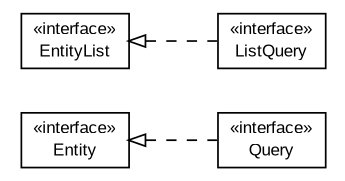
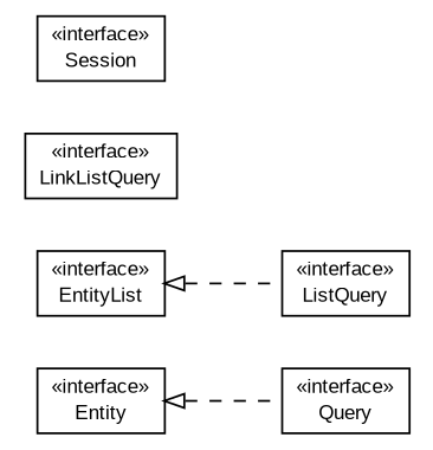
  digraph {
    nodesep=0.25
    rankdir=LR
    ranksep=0.5
    node [fontcolor=black fontname=arial fontsize=10.0 shape=plaintext]
    edge [arrowtail=empty dir=back fontname=arial fontsize=10 headport=p labelfontname=arial labelfontsize=10 style=dashed tailport=p]
    n1 [label=<<table title="io.nextweb.Entity" border="0" cellborder="1" cellspacing="0" cellpadding="2" port="p" href="./Entity.html"> 		<tr><td><table border="0" cellspacing="0" cellpadding="1"> <tr><td align="center" balign="center"> &#171;interface&#187; </td></tr> <tr><td align="center" balign="center"> Entity </td></tr> 		</table></td></tr> 		</table>>]
    n2 [label=<<table title="io.nextweb.Query" border="0" cellborder="1" cellspacing="0" cellpadding="2" port="p" href="./Query.html"> 		<tr><td><table border="0" cellspacing="0" cellpadding="1"> <tr><td align="center" balign="center"> &#171;interface&#187; </td></tr> <tr><td align="center" balign="center"> Query </td></tr> 		</table></td></tr> 		</table>>]
    n3 [label=<<table title="io.nextweb.EntityList" border="0" cellborder="1" cellspacing="0" cellpadding="2" port="p" href="./EntityList.html"> 		<tr><td><table border="0" cellspacing="0" cellpadding="1"> <tr><td align="center" balign="center"> &#171;interface&#187; </td></tr> <tr><td align="center" balign="center"> EntityList </td></tr> 		</table></td></tr> 		</table>>]
    n4 [label=<<table title="io.nextweb.ListQuery" border="0" cellborder="1" cellspacing="0" cellpadding="2" port="p" href="./ListQuery.html"> 		<tr><td><table border="0" cellspacing="0" cellpadding="1"> <tr><td align="center" balign="center"> &#171;interface&#187; </td></tr> <tr><td align="center" balign="center"> ListQuery </td></tr> 		</table></td></tr> 		</table>>]
+   n5 [label=<<table title="io.nextweb.LinkListQuery" border="0" cellborder="1" cellspacing="0" cellpadding="2" port="p" href="./LinkListQuery.html"> 		<tr><td><table border="0" cellspacing="0" cellpadding="1"> <tr><td align="center" balign="center"> &#171;interface&#187; </td></tr> <tr><td align="center" balign="center"> LinkListQuery </td></tr> 		</table></td></tr> 		</table>>]
+   n6 [label=<<table title="io.nextweb.Session" border="0" cellborder="1" cellspacing="0" cellpadding="2" port="p" href="./Session.html"> 		<tr><td><table border="0" cellspacing="0" cellpadding="1"> <tr><td align="center" balign="center"> &#171;interface&#187; </td></tr> <tr><td align="center" balign="center"> Session </td></tr> 		</table></td></tr> 		</table>>]
    n1 -> n2
    n3 -> n4
  }
